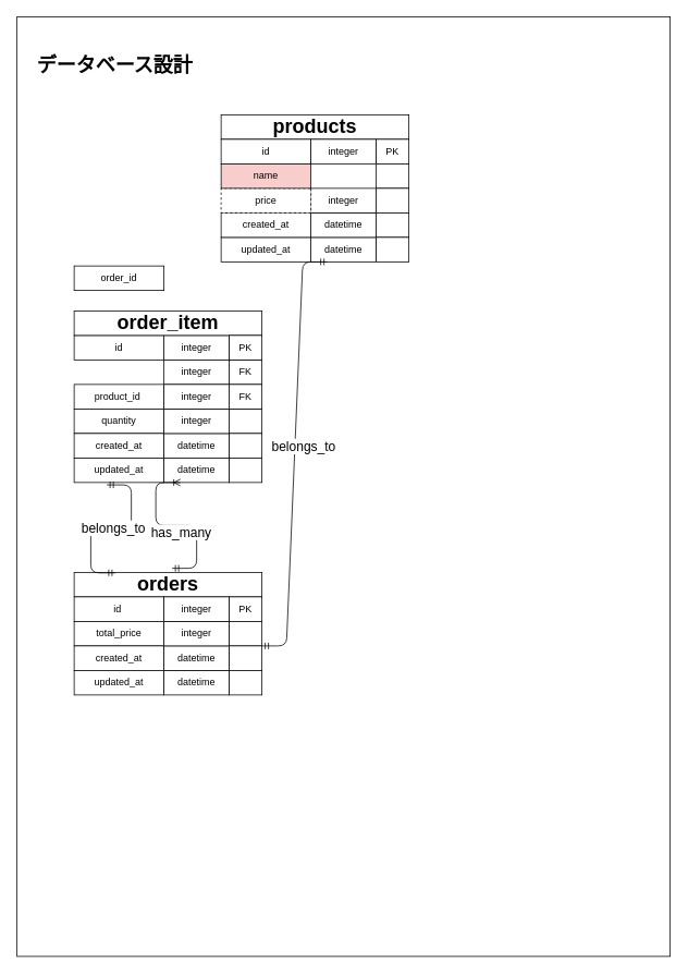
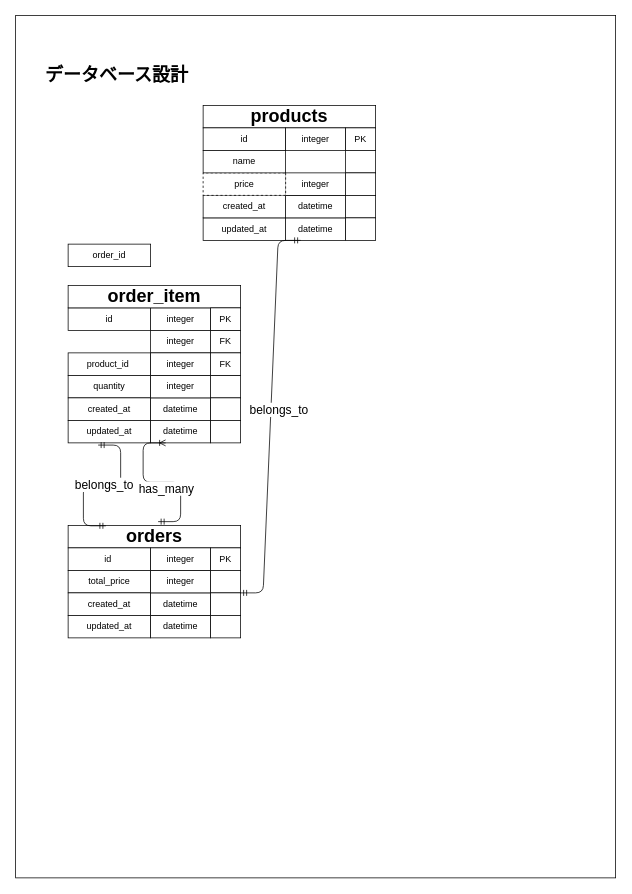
  <mxCell id="0" />
  <mxCell id="1" parent="0" />
  <mxCell id="2" value="" style="rounded=0;whiteSpace=wrap;html=1;" parent="1" vertex="1"><mxGeometry x="20" y="20" width="800" height="1150" as="geometry" /></mxCell>
- <mxCell id="3" value="&lt;b&gt;&lt;font&gt;データベース設計&lt;/font&gt;&lt;/b&gt;" style="rounded=0;whiteSpace=wrap;html=1;strokeColor=none;fontSize=24;" parent="1" vertex="1"><mxGeometry x="25" y="50" width="230" height="60" as="geometry" /></mxCell>
+ <mxCell id="3" value="&lt;b&gt;&lt;font&gt;データベース設計&lt;/font&gt;&lt;/b&gt;" style="rounded=0;whiteSpace=wrap;html=1;strokeColor=none;fontSize=24;" parent="1" vertex="1"><mxGeometry x="40" y="70" width="230" height="60" as="geometry" /></mxCell>
  <mxCell id="4" value="" style="whiteSpace=wrap;html=1;align=center;direction=south;" parent="1" vertex="1"><mxGeometry x="280" y="500" width="40" height="30" as="geometry" /></mxCell>
  <mxCell id="5" value="products" style="whiteSpace=wrap;html=1;align=center;direction=south;fontStyle=1;fontSize=24;" parent="1" vertex="1"><mxGeometry x="270" y="140" width="230" height="30" as="geometry" /></mxCell>
  <mxCell id="6" value="id" style="whiteSpace=wrap;html=1;align=center;direction=south;" parent="1" vertex="1"><mxGeometry x="270" y="170" width="110" height="30" as="geometry" /></mxCell>
  <mxCell id="7" value="integer" style="whiteSpace=wrap;html=1;align=center;direction=south;" parent="1" vertex="1"><mxGeometry x="380" y="170" width="80" height="30" as="geometry" /></mxCell>
  <mxCell id="8" value="PK" style="whiteSpace=wrap;html=1;align=center;direction=south;" parent="1" vertex="1"><mxGeometry x="460" y="170" width="40" height="30" as="geometry" /></mxCell>
  <mxCell id="9" value="" style="whiteSpace=wrap;html=1;align=center;direction=south;" parent="1" vertex="1"><mxGeometry x="460" y="200" width="40" height="30" as="geometry" /></mxCell>
  <mxCell id="10" value="" style="whiteSpace=wrap;html=1;align=center;direction=south;" parent="1" vertex="1"><mxGeometry x="460" y="230" width="40" height="30" as="geometry" /></mxCell>
  <mxCell id="11" value="" style="whiteSpace=wrap;html=1;align=center;direction=south;" parent="1" vertex="1"><mxGeometry x="460" y="260" width="40" height="30" as="geometry" /></mxCell>
  <mxCell id="12" value="datetime" style="whiteSpace=wrap;html=1;align=center;direction=south;" parent="1" vertex="1"><mxGeometry x="380" y="290" width="80" height="30" as="geometry" /></mxCell>
  <mxCell id="13" value="datetime" style="whiteSpace=wrap;html=1;align=center;direction=south;" parent="1" vertex="1"><mxGeometry x="380" y="260" width="80" height="30" as="geometry" /></mxCell>
  <mxCell id="14" value="integer" style="whiteSpace=wrap;html=1;align=center;direction=south;" parent="1" vertex="1"><mxGeometry x="380" y="230" width="80" height="30" as="geometry" /></mxCell>
  <mxCell id="15" value="" style="whiteSpace=wrap;html=1;align=center;direction=south;" parent="1" vertex="1"><mxGeometry x="460" y="290" width="40" height="30" as="geometry" /></mxCell>
  <mxCell id="16" value="updated_at" style="whiteSpace=wrap;html=1;align=center;direction=south;" parent="1" vertex="1"><mxGeometry x="270" y="290" width="110" height="30" as="geometry" /></mxCell>
  <mxCell id="17" value="created_at" style="whiteSpace=wrap;html=1;align=center;direction=south;" parent="1" vertex="1"><mxGeometry x="270" y="260" width="110" height="30" as="geometry" /></mxCell>
  <mxCell id="18" value="price" style="whiteSpace=wrap;html=1;align=center;direction=south;dashed=1;" parent="1" vertex="1"><mxGeometry x="270" y="230" width="110" height="30" as="geometry" /></mxCell>
- <mxCell id="19" value="name" style="whiteSpace=wrap;html=1;align=center;direction=south;fillColor=#f8cecc;" parent="1" vertex="1"><mxGeometry x="270" y="200" width="110" height="30" as="geometry" /></mxCell>
+ <mxCell id="19" value="name" style="whiteSpace=wrap;html=1;align=center;direction=south;" parent="1" vertex="1"><mxGeometry x="270" y="200" width="110" height="30" as="geometry" /></mxCell>
  <mxCell id="20" value="integer" style="whiteSpace=wrap;html=1;align=center;direction=south;" parent="1" vertex="1"><mxGeometry x="200" y="410" width="80" height="30" as="geometry" /></mxCell>
  <mxCell id="21" value="id" style="whiteSpace=wrap;html=1;align=center;direction=south;" parent="1" vertex="1"><mxGeometry x="90" y="410" width="110" height="30" as="geometry" /></mxCell>
  <mxCell id="22" value="order_item" style="whiteSpace=wrap;html=1;align=center;direction=south;fontStyle=1;fontSize=24;" parent="1" vertex="1"><mxGeometry x="90" y="380" width="230" height="30" as="geometry" /></mxCell>
  <mxCell id="23" value="FK" style="whiteSpace=wrap;html=1;align=center;direction=south;" parent="1" vertex="1"><mxGeometry x="280" y="440" width="40" height="30" as="geometry" /></mxCell>
  <mxCell id="24" value="integer" style="whiteSpace=wrap;html=1;align=center;direction=south;" parent="1" vertex="1"><mxGeometry x="200" y="440" width="80" height="30" as="geometry" /></mxCell>
  <mxCell id="25" value="PK" style="whiteSpace=wrap;html=1;align=center;direction=south;" parent="1" vertex="1"><mxGeometry x="280" y="410" width="40" height="30" as="geometry" /></mxCell>
  <mxCell id="26" value="order_id" style="whiteSpace=wrap;html=1;align=center;direction=south;" parent="1" vertex="1"><mxGeometry x="90" y="325" width="110" height="30" as="geometry" /></mxCell>
  <mxCell id="27" value="product_id&amp;nbsp;" style="whiteSpace=wrap;html=1;align=center;direction=south;" parent="1" vertex="1"><mxGeometry x="90" y="470" width="110" height="30" as="geometry" /></mxCell>
  <mxCell id="28" value="quantity" style="whiteSpace=wrap;html=1;align=center;direction=south;" parent="1" vertex="1"><mxGeometry x="90" y="500" width="110" height="30" as="geometry" /></mxCell>
  <mxCell id="29" value="&lt;span style=&quot;color: rgb(0, 0, 0);&quot;&gt;created_at&lt;/span&gt;" style="whiteSpace=wrap;html=1;align=center;direction=south;" parent="1" vertex="1"><mxGeometry x="90" y="530" width="110" height="30" as="geometry" /></mxCell>
  <mxCell id="30" value="&lt;span style=&quot;color: rgb(0, 0, 0);&quot;&gt;datetime&lt;/span&gt;" style="whiteSpace=wrap;html=1;align=center;direction=south;" parent="1" vertex="1"><mxGeometry x="200" y="530" width="80" height="30" as="geometry" /></mxCell>
  <mxCell id="31" value="integer" style="whiteSpace=wrap;html=1;align=center;direction=south;" parent="1" vertex="1"><mxGeometry x="200" y="500" width="80" height="30" as="geometry" /></mxCell>
  <mxCell id="32" value="" style="whiteSpace=wrap;html=1;align=center;direction=south;" parent="1" vertex="1"><mxGeometry x="280" y="530" width="40" height="30" as="geometry" /></mxCell>
  <mxCell id="33" value="FK" style="whiteSpace=wrap;html=1;align=center;direction=south;" parent="1" vertex="1"><mxGeometry x="280" y="470" width="40" height="30" as="geometry" /></mxCell>
  <mxCell id="34" value="orders" style="whiteSpace=wrap;html=1;align=center;direction=south;fontStyle=1;fontSize=24;" parent="1" vertex="1"><mxGeometry x="90" y="700" width="230" height="30" as="geometry" /></mxCell>
  <mxCell id="35" value="id&amp;nbsp;" style="whiteSpace=wrap;html=1;align=center;direction=south;" parent="1" vertex="1"><mxGeometry x="90" y="730" width="110" height="30" as="geometry" /></mxCell>
  <mxCell id="36" value="total_price" style="whiteSpace=wrap;html=1;align=center;direction=south;" parent="1" vertex="1"><mxGeometry x="90" y="760" width="110" height="30" as="geometry" /></mxCell>
  <mxCell id="37" value="created_at" style="whiteSpace=wrap;html=1;align=center;direction=south;" parent="1" vertex="1"><mxGeometry x="90" y="790" width="110" height="30" as="geometry" /></mxCell>
  <mxCell id="38" value="updated_at" style="whiteSpace=wrap;html=1;align=center;direction=south;" parent="1" vertex="1"><mxGeometry x="90" y="820" width="110" height="30" as="geometry" /></mxCell>
  <mxCell id="39" value="datetime" style="whiteSpace=wrap;html=1;align=center;direction=south;" parent="1" vertex="1"><mxGeometry x="200" y="820" width="80" height="30" as="geometry" /></mxCell>
  <mxCell id="40" value="datetime" style="whiteSpace=wrap;html=1;align=center;direction=south;" parent="1" vertex="1"><mxGeometry x="200" y="790" width="80" height="30" as="geometry" /></mxCell>
  <mxCell id="41" value="integer" style="whiteSpace=wrap;html=1;align=center;direction=south;" parent="1" vertex="1"><mxGeometry x="200" y="760" width="80" height="30" as="geometry" /></mxCell>
  <mxCell id="42" value="integer" style="whiteSpace=wrap;html=1;align=center;direction=south;" parent="1" vertex="1"><mxGeometry x="200" y="730" width="80" height="30" as="geometry" /></mxCell>
  <mxCell id="43" value="PK" style="whiteSpace=wrap;html=1;align=center;direction=south;" parent="1" vertex="1"><mxGeometry x="280" y="730" width="40" height="30" as="geometry" /></mxCell>
  <mxCell id="44" value="" style="whiteSpace=wrap;html=1;align=center;direction=south;" parent="1" vertex="1"><mxGeometry x="280" y="760" width="40" height="30" as="geometry" /></mxCell>
  <mxCell id="45" value="" style="whiteSpace=wrap;html=1;align=center;direction=south;" parent="1" vertex="1"><mxGeometry x="280" y="790" width="40" height="30" as="geometry" /></mxCell>
  <mxCell id="46" value="" style="whiteSpace=wrap;html=1;align=center;direction=south;" parent="1" vertex="1"><mxGeometry x="280" y="820" width="40" height="30" as="geometry" /></mxCell>
  <mxCell id="47" value="integer" style="whiteSpace=wrap;html=1;align=center;direction=south;" parent="1" vertex="1"><mxGeometry x="200" y="470" width="80" height="30" as="geometry" /></mxCell>
  <mxCell id="48" value="updated_at" style="whiteSpace=wrap;html=1;align=center;direction=south;" parent="1" vertex="1"><mxGeometry x="90" y="560" width="110" height="30" as="geometry" /></mxCell>
  <mxCell id="49" value="datetime" style="whiteSpace=wrap;html=1;align=center;direction=south;" parent="1" vertex="1"><mxGeometry x="200" y="560" width="80" height="30" as="geometry" /></mxCell>
  <mxCell id="50" value="" style="whiteSpace=wrap;html=1;align=center;direction=south;" parent="1" vertex="1"><mxGeometry x="280" y="560" width="40" height="30" as="geometry" /></mxCell>
  <mxCell id="51" value="" style="edgeStyle=entityRelationEdgeStyle;fontSize=12;html=1;endArrow=ERoneToMany;startArrow=ERmandOne;entryX=1;entryY=0.75;entryDx=0;entryDy=0;" parent="1" target="49" edge="1"><mxGeometry width="100" height="100" relative="1" as="geometry"><mxPoint x="210" y="695" as="sourcePoint" /><mxPoint x="310" y="595" as="targetPoint" /><Array as="points"><mxPoint x="210" y="670" /><mxPoint x="200" y="670" /></Array></mxGeometry></mxCell>
  <mxCell id="52" value="has_many" style="edgeLabel;html=1;align=center;verticalAlign=middle;resizable=0;points=[];fontSize=16;" parent="51" vertex="1" connectable="0"><mxGeometry x="-0.007" y="-3" relative="1" as="geometry"><mxPoint x="5" y="11" as="offset" /></mxGeometry></mxCell>
  <mxCell id="53" value="" style="edgeStyle=entityRelationEdgeStyle;fontSize=12;html=1;endArrow=ERmandOne;startArrow=ERmandOne;exitX=0.019;exitY=0.781;exitDx=0;exitDy=0;exitPerimeter=0;entryX=1.098;entryY=0.636;entryDx=0;entryDy=0;entryPerimeter=0;" parent="1" source="34" target="48" edge="1"><mxGeometry width="100" height="100" relative="1" as="geometry"><mxPoint x="331" y="760" as="sourcePoint" /><mxPoint x="360" y="618" as="targetPoint" /><Array as="points"><mxPoint x="400" y="718" /><mxPoint x="30" y="748" /></Array></mxGeometry></mxCell>
  <mxCell id="54" value="belongs_to" style="edgeLabel;html=1;align=center;verticalAlign=middle;resizable=0;points=[];fontSize=16;" parent="53" vertex="1" connectable="0"><mxGeometry x="0.026" y="1" relative="1" as="geometry"><mxPoint as="offset" /></mxGeometry></mxCell>
  <mxCell id="55" value="" style="edgeStyle=entityRelationEdgeStyle;fontSize=12;html=1;endArrow=ERmandOne;startArrow=ERmandOne;exitX=1;exitY=0;exitDx=0;exitDy=0;entryX=1;entryY=0.75;entryDx=0;entryDy=0;" parent="1" source="44" target="12" edge="1"><mxGeometry width="100" height="100" relative="1" as="geometry"><mxPoint x="150" y="711" as="sourcePoint" /><mxPoint x="140" y="603" as="targetPoint" /><Array as="points"><mxPoint x="410" y="728" /><mxPoint x="380" y="600" /><mxPoint x="50" y="490" /><mxPoint x="70" y="740" /><mxPoint x="40" y="758" /><mxPoint x="40" y="603" /></Array></mxGeometry></mxCell>
  <mxCell id="56" value="belongs_to" style="edgeLabel;html=1;align=center;verticalAlign=middle;resizable=0;points=[];fontSize=16;" parent="55" vertex="1" connectable="0"><mxGeometry x="0.026" y="1" relative="1" as="geometry"><mxPoint x="11" y="-3" as="offset" /></mxGeometry></mxCell>
